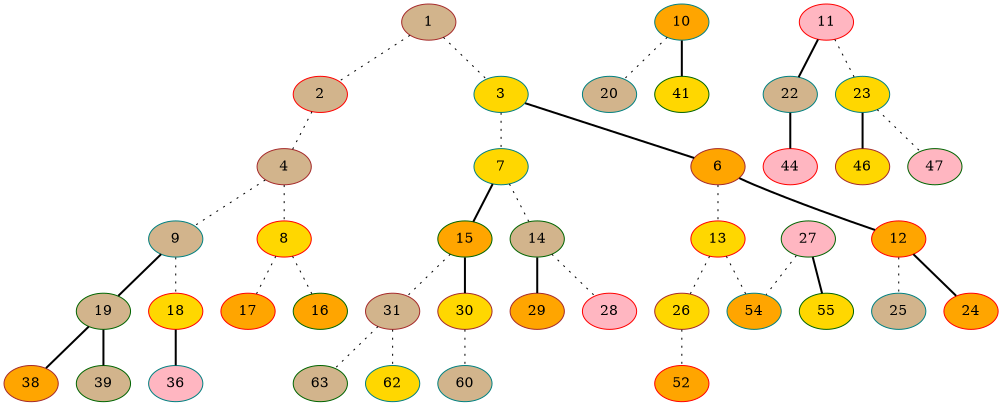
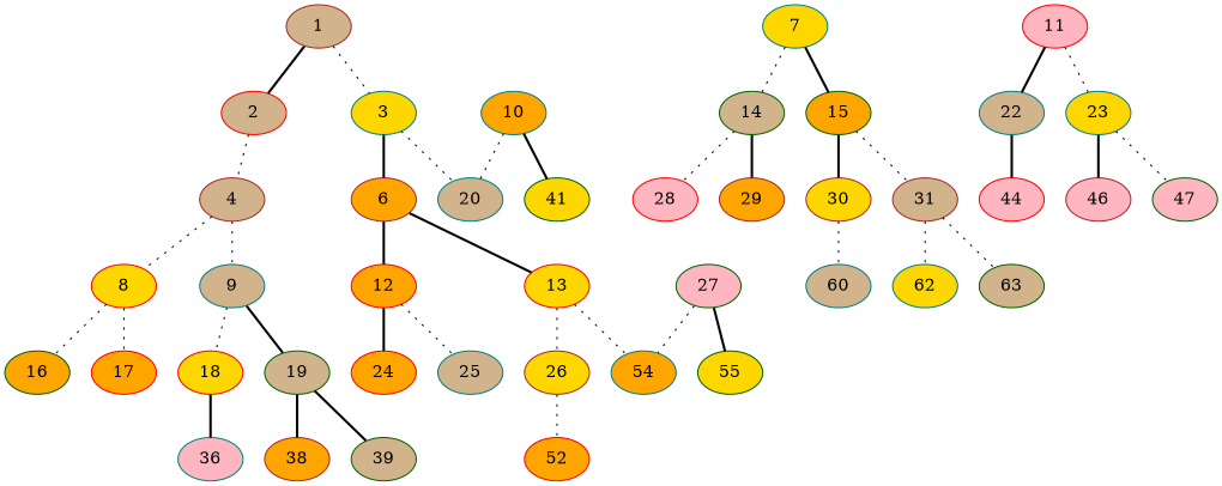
  graph {
    node [color=teal fillcolor=tan style=filled]
    edge [style=dotted]
    1 [color=brown]
    2 [color=red]
    3 [fillcolor=gold]
    4 [color=brown]
    6 [color=brown fillcolor=orange]
    7 [fillcolor=gold]
    8 [color=red fillcolor=gold]
    9
    12 [color=red fillcolor=orange]
    13 [color=red fillcolor=gold]
    14 [color=darkgreen]
    15 [color=darkgreen fillcolor=orange]
    24 [color=red fillcolor=orange]
    25
    26 [color=brown fillcolor=gold]
    54 [fillcolor=orange]
    28 [color=red fillcolor=lightpink]
    29 [color=brown fillcolor=orange]
    30 [color=brown fillcolor=gold]
    31 [color=brown]
    60
    62 [fillcolor=gold]
    63 [color=darkgreen]
    52 [color=red fillcolor=orange]
    27 [color=darkgreen fillcolor=lightpink]
    55 [color=darkgreen fillcolor=gold]
    16 [color=darkgreen fillcolor=orange]
    17 [color=red fillcolor=orange]
    18 [color=red fillcolor=gold]
    19 [color=darkgreen]
    10 [fillcolor=orange]
    20
    n33 [color=darkgreen fillcolor=gold label=41]
    11 [color=red fillcolor=lightpink]
    22
    23 [fillcolor=gold]
    44 [color=red fillcolor=lightpink]
-   46 [color=brown fillcolor=gold]
+   46 [color=brown fillcolor=lightpink]
    47 [color=darkgreen fillcolor=lightpink]
    36 [fillcolor=lightpink]
    38 [color=brown fillcolor=orange]
    39 [color=darkgreen]
-   1 -- 2
+   1 -- 2 [style=bold]
    1 -- 3
    2 -- 4
    3 -- 6 [style=bold]
-   3 -- 7
+   3 -- 20
    4 -- 8
    4 -- 9
    6 -- 12 [style=bold]
-   6 -- 13
+   6 -- 13 [style=bold]
    7 -- 14
    7 -- 15 [style=bold]
    8 -- 16
    8 -- 17
    9 -- 18
    9 -- 19 [style=bold]
    12 -- 24 [style=bold]
    12 -- 25
    13 -- 26
    13 -- 54
    14 -- 28
    14 -- 29 [style=bold]
    15 -- 30 [style=bold]
    15 -- 31
    26 -- 52
    30 -- 60
    31 -- 62
    31 -- 63
    27 -- 54
    27 -- 55 [style=bold]
    18 -- 36 [style=bold]
    19 -- 38 [style=bold]
    19 -- 39 [style=bold]
    10 -- 20
    10 -- n33 [style=bold]
    11 -- 22 [style=bold]
    11 -- 23
    22 -- 44 [style=bold]
    23 -- 46 [style=bold]
    23 -- 47
  }
